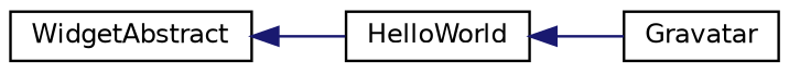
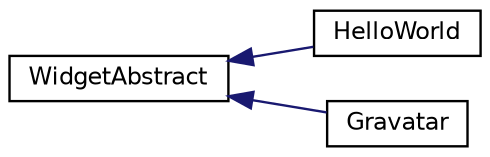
  digraph {
    rankdir=LR
    node [color=black fillcolor=white fontname=Helvetica fontsize=10 shape=record style=filled]
    edge [color=midnightblue dir=back fontname=Helvetica fontsize=10 labelfontname=Helvetica labelfontsize=10 style=solid]
    n1 [height=0.2 label=WidgetAbstract width=0.4]
    n2 [height=0.2 label=HelloWorld width=0.4]
    n3 [height=0.2 label=Gravatar width=0.4]
    n1 -> n2
-   n2 -> n3
+   n1 -> n3
  }
